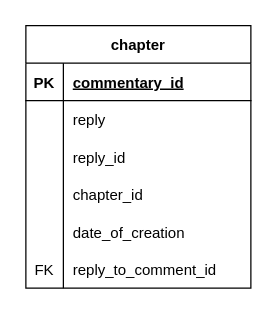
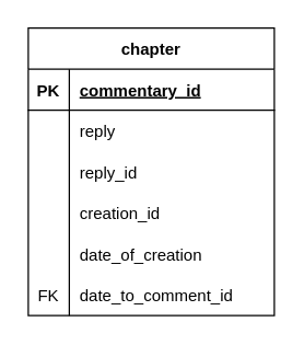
  <mxCell id="0" />
  <mxCell id="1" parent="0" />
  <mxCell id="2" value="chapter" style="shape=table;startSize=30;container=1;collapsible=1;childLayout=tableLayout;fixedRows=1;rowLines=0;fontStyle=1;align=center;resizeLast=1;" vertex="1" parent="1"><mxGeometry x="20" y="20" width="180" height="210" as="geometry" /></mxCell>
  <mxCell id="3" value="" style="shape=tableRow;horizontal=0;startSize=0;swimlaneHead=0;swimlaneBody=0;fillColor=none;collapsible=0;dropTarget=0;points=[[0,0.5],[1,0.5]];portConstraint=eastwest;top=0;left=0;right=0;bottom=1;" vertex="1" parent="2"><mxGeometry y="30" width="180" height="30" as="geometry" /></mxCell>
  <mxCell id="4" value="PK" style="shape=partialRectangle;connectable=0;fillColor=none;top=0;left=0;bottom=0;right=0;fontStyle=1;overflow=hidden;" vertex="1" parent="3"><mxGeometry width="30" height="30" as="geometry"><mxRectangle width="30" height="30" as="alternateBounds" /></mxGeometry></mxCell>
  <mxCell id="5" value="commentary_id" style="shape=partialRectangle;connectable=0;fillColor=none;top=0;left=0;bottom=0;right=0;align=left;spacingLeft=6;fontStyle=5;overflow=hidden;" vertex="1" parent="3"><mxGeometry x="30" width="150" height="30" as="geometry"><mxRectangle width="150" height="30" as="alternateBounds" /></mxGeometry></mxCell>
  <mxCell id="6" value="" style="shape=tableRow;horizontal=0;startSize=0;swimlaneHead=0;swimlaneBody=0;fillColor=none;collapsible=0;dropTarget=0;points=[[0,0.5],[1,0.5]];portConstraint=eastwest;top=0;left=0;right=0;bottom=0;" vertex="1" parent="2"><mxGeometry y="60" width="180" height="30" as="geometry" /></mxCell>
  <mxCell id="7" value="" style="shape=partialRectangle;connectable=0;fillColor=none;top=0;left=0;bottom=0;right=0;editable=1;overflow=hidden;" vertex="1" parent="6"><mxGeometry width="30" height="30" as="geometry"><mxRectangle width="30" height="30" as="alternateBounds" /></mxGeometry></mxCell>
  <mxCell id="8" value="reply" style="shape=partialRectangle;connectable=0;fillColor=none;top=0;left=0;bottom=0;right=0;align=left;spacingLeft=6;overflow=hidden;" vertex="1" parent="6"><mxGeometry x="30" width="150" height="30" as="geometry"><mxRectangle width="150" height="30" as="alternateBounds" /></mxGeometry></mxCell>
  <mxCell id="9" value="" style="shape=tableRow;horizontal=0;startSize=0;swimlaneHead=0;swimlaneBody=0;fillColor=none;collapsible=0;dropTarget=0;points=[[0,0.5],[1,0.5]];portConstraint=eastwest;top=0;left=0;right=0;bottom=0;" vertex="1" parent="2"><mxGeometry y="90" width="180" height="30" as="geometry" /></mxCell>
  <mxCell id="10" value="" style="shape=partialRectangle;connectable=0;fillColor=none;top=0;left=0;bottom=0;right=0;editable=1;overflow=hidden;" vertex="1" parent="9"><mxGeometry width="30" height="30" as="geometry"><mxRectangle width="30" height="30" as="alternateBounds" /></mxGeometry></mxCell>
  <mxCell id="11" value="reply_id" style="shape=partialRectangle;connectable=0;fillColor=none;top=0;left=0;bottom=0;right=0;align=left;spacingLeft=6;overflow=hidden;" vertex="1" parent="9"><mxGeometry x="30" width="150" height="30" as="geometry"><mxRectangle width="150" height="30" as="alternateBounds" /></mxGeometry></mxCell>
  <mxCell id="12" value="" style="shape=tableRow;horizontal=0;startSize=0;swimlaneHead=0;swimlaneBody=0;fillColor=none;collapsible=0;dropTarget=0;points=[[0,0.5],[1,0.5]];portConstraint=eastwest;top=0;left=0;right=0;bottom=0;" vertex="1" parent="2"><mxGeometry y="120" width="180" height="30" as="geometry" /></mxCell>
  <mxCell id="13" value="" style="shape=partialRectangle;connectable=0;fillColor=none;top=0;left=0;bottom=0;right=0;editable=1;overflow=hidden;" vertex="1" parent="12"><mxGeometry width="30" height="30" as="geometry"><mxRectangle width="30" height="30" as="alternateBounds" /></mxGeometry></mxCell>
- <mxCell id="14" value="chapter_id" style="shape=partialRectangle;connectable=0;fillColor=none;top=0;left=0;bottom=0;right=0;align=left;spacingLeft=6;overflow=hidden;" vertex="1" parent="12"><mxGeometry x="30" width="150" height="30" as="geometry"><mxRectangle width="150" height="30" as="alternateBounds" /></mxGeometry></mxCell>
+ <mxCell id="14" value="creation_id" style="shape=partialRectangle;connectable=0;fillColor=none;top=0;left=0;bottom=0;right=0;align=left;spacingLeft=6;overflow=hidden;" vertex="1" parent="12"><mxGeometry x="30" width="150" height="30" as="geometry"><mxRectangle width="150" height="30" as="alternateBounds" /></mxGeometry></mxCell>
  <mxCell id="15" value="" style="shape=tableRow;horizontal=0;startSize=0;swimlaneHead=0;swimlaneBody=0;fillColor=none;collapsible=0;dropTarget=0;points=[[0,0.5],[1,0.5]];portConstraint=eastwest;top=0;left=0;right=0;bottom=0;" vertex="1" parent="2"><mxGeometry y="150" width="180" height="30" as="geometry" /></mxCell>
  <mxCell id="16" value="" style="shape=partialRectangle;connectable=0;fillColor=none;top=0;left=0;bottom=0;right=0;editable=1;overflow=hidden;" vertex="1" parent="15"><mxGeometry width="30" height="30" as="geometry"><mxRectangle width="30" height="30" as="alternateBounds" /></mxGeometry></mxCell>
  <mxCell id="17" value="date_of_creation" style="shape=partialRectangle;connectable=0;fillColor=none;top=0;left=0;bottom=0;right=0;align=left;spacingLeft=6;overflow=hidden;" vertex="1" parent="15"><mxGeometry x="30" width="150" height="30" as="geometry"><mxRectangle width="150" height="30" as="alternateBounds" /></mxGeometry></mxCell>
  <mxCell id="18" value="" style="shape=tableRow;horizontal=0;startSize=0;swimlaneHead=0;swimlaneBody=0;fillColor=none;collapsible=0;dropTarget=0;points=[[0,0.5],[1,0.5]];portConstraint=eastwest;top=0;left=0;right=0;bottom=0;" vertex="1" parent="2"><mxGeometry y="180" width="180" height="30" as="geometry" /></mxCell>
  <mxCell id="19" value="FK" style="shape=partialRectangle;connectable=0;fillColor=none;top=0;left=0;bottom=0;right=0;fontStyle=0;overflow=hidden;" vertex="1" parent="18"><mxGeometry width="30" height="30" as="geometry"><mxRectangle width="30" height="30" as="alternateBounds" /></mxGeometry></mxCell>
- <mxCell id="20" value="reply_to_comment_id" style="shape=partialRectangle;connectable=0;fillColor=none;top=0;left=0;bottom=0;right=0;align=left;spacingLeft=6;fontStyle=0;overflow=hidden;" vertex="1" parent="18"><mxGeometry x="30" width="150" height="30" as="geometry"><mxRectangle width="150" height="30" as="alternateBounds" /></mxGeometry></mxCell>
+ <mxCell id="20" value="date_to_comment_id" style="shape=partialRectangle;connectable=0;fillColor=none;top=0;left=0;bottom=0;right=0;align=left;spacingLeft=6;fontStyle=0;overflow=hidden;" vertex="1" parent="18"><mxGeometry x="30" width="150" height="30" as="geometry"><mxRectangle width="150" height="30" as="alternateBounds" /></mxGeometry></mxCell>
